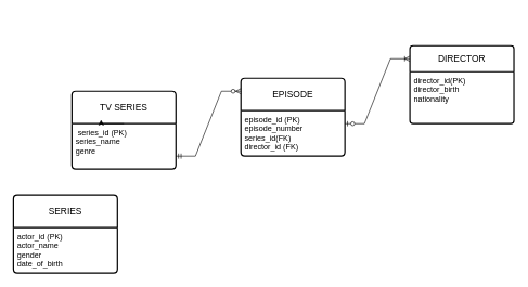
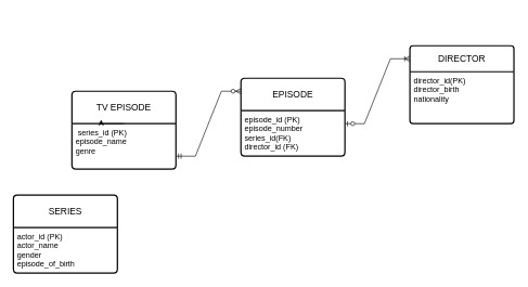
  <mxCell id="0" />
  <mxCell id="1" parent="0" />
- <mxCell id="2" value="TV SERIES" style="swimlane;childLayout=stackLayout;horizontal=1;startSize=50;horizontalStack=0;rounded=1;fontSize=14;fontStyle=0;strokeWidth=2;resizeParent=0;resizeLast=1;shadow=0;dashed=0;align=center;arcSize=4;whiteSpace=wrap;html=1;" vertex="1" parent="1"><mxGeometry x="110" y="140" width="160" height="120" as="geometry" /></mxCell>
- <mxCell id="3" value="&amp;nbsp;series_id (PK)&lt;br&gt;series_name&lt;br&gt;genre" style="align=left;strokeColor=none;fillColor=none;spacingLeft=4;fontSize=12;verticalAlign=top;resizable=0;rotatable=0;part=1;html=1;" vertex="1" parent="2"><mxGeometry y="50" width="160" height="70" as="geometry" /></mxCell>
+ <mxCell id="2" value="TV EPISODE" style="swimlane;childLayout=stackLayout;horizontal=1;startSize=50;horizontalStack=0;rounded=1;fontSize=14;fontStyle=0;strokeWidth=2;resizeParent=0;resizeLast=1;shadow=0;dashed=0;align=center;arcSize=4;whiteSpace=wrap;html=1;" vertex="1" parent="1"><mxGeometry x="110" y="140" width="160" height="120" as="geometry" /></mxCell>
+ <mxCell id="3" value="&amp;nbsp;series_id (PK)&lt;br&gt;episode_name&lt;br&gt;genre" style="align=left;strokeColor=none;fillColor=none;spacingLeft=4;fontSize=12;verticalAlign=top;resizable=0;rotatable=0;part=1;html=1;" vertex="1" parent="2"><mxGeometry y="50" width="160" height="70" as="geometry" /></mxCell>
  <mxCell id="4" style="edgeStyle=orthogonalEdgeStyle;rounded=0;orthogonalLoop=1;jettySize=auto;html=1;exitX=0.5;exitY=0;exitDx=0;exitDy=0;entryX=0.281;entryY=-0.086;entryDx=0;entryDy=0;entryPerimeter=0;" edge="1" parent="2" source="3" target="3"><mxGeometry relative="1" as="geometry" /></mxCell>
  <mxCell id="5" value="EPISODE" style="swimlane;childLayout=stackLayout;horizontal=1;startSize=50;horizontalStack=0;rounded=1;fontSize=14;fontStyle=0;strokeWidth=2;resizeParent=0;resizeLast=1;shadow=0;dashed=0;align=center;arcSize=4;whiteSpace=wrap;html=1;" vertex="1" parent="1"><mxGeometry x="370" y="120" width="160" height="120" as="geometry" /></mxCell>
  <mxCell id="6" value="episode_id (PK)&lt;br&gt;episode_number&lt;br&gt;series_id(FK)&lt;br&gt;director_id (FK)" style="align=left;strokeColor=none;fillColor=none;spacingLeft=4;fontSize=12;verticalAlign=top;resizable=0;rotatable=0;part=1;html=1;" vertex="1" parent="5"><mxGeometry y="50" width="160" height="70" as="geometry" /></mxCell>
  <mxCell id="7" value="SERIES" style="swimlane;childLayout=stackLayout;horizontal=1;startSize=50;horizontalStack=0;rounded=1;fontSize=14;fontStyle=0;strokeWidth=2;resizeParent=0;resizeLast=1;shadow=0;dashed=0;align=center;arcSize=4;whiteSpace=wrap;html=1;" vertex="1" parent="1"><mxGeometry x="20" y="300" width="160" height="120" as="geometry" /></mxCell>
- <mxCell id="8" value="actor_id (PK)&lt;br&gt;actor_name&lt;br&gt;gender&lt;br&gt;date_of_birth" style="align=left;strokeColor=none;fillColor=none;spacingLeft=4;fontSize=12;verticalAlign=top;resizable=0;rotatable=0;part=1;html=1;" vertex="1" parent="7"><mxGeometry y="50" width="160" height="70" as="geometry" /></mxCell>
+ <mxCell id="8" value="actor_id (PK)&lt;br&gt;actor_name&lt;br&gt;gender&lt;br&gt;episode_of_birth" style="align=left;strokeColor=none;fillColor=none;spacingLeft=4;fontSize=12;verticalAlign=top;resizable=0;rotatable=0;part=1;html=1;" vertex="1" parent="7"><mxGeometry y="50" width="160" height="70" as="geometry" /></mxCell>
  <mxCell id="9" value="DIRECTOR" style="swimlane;childLayout=stackLayout;horizontal=1;startSize=40;horizontalStack=0;rounded=1;fontSize=14;fontStyle=0;strokeWidth=2;resizeParent=0;resizeLast=1;shadow=0;dashed=0;align=center;arcSize=4;whiteSpace=wrap;html=1;" vertex="1" parent="1"><mxGeometry x="630" y="70" width="160" height="120" as="geometry" /></mxCell>
  <mxCell id="10" value="director_id(PK)&lt;br&gt;director_birth&lt;br&gt;nationality" style="align=left;strokeColor=none;fillColor=none;spacingLeft=4;fontSize=12;verticalAlign=top;resizable=0;rotatable=0;part=1;html=1;" vertex="1" parent="9"><mxGeometry y="40" width="160" height="80" as="geometry" /></mxCell>
  <mxCell id="11" value="" style="edgeStyle=entityRelationEdgeStyle;fontSize=12;html=1;endArrow=ERoneToMany;startArrow=ERzeroToOne;rounded=0;" edge="1" parent="1"><mxGeometry width="100" height="100" relative="1" as="geometry"><mxPoint x="530" y="190" as="sourcePoint" /><mxPoint x="630" y="90" as="targetPoint" /><Array as="points"><mxPoint x="460" y="20" /></Array></mxGeometry></mxCell>
  <mxCell id="12" value="" style="edgeStyle=entityRelationEdgeStyle;fontSize=12;html=1;endArrow=ERzeroToMany;startArrow=ERmandOne;rounded=0;" edge="1" parent="1"><mxGeometry width="100" height="100" relative="1" as="geometry"><mxPoint x="270" y="240" as="sourcePoint" /><mxPoint x="370" y="140" as="targetPoint" /><Array as="points"><mxPoint x="390" y="180" /><mxPoint x="330" y="170" /></Array></mxGeometry></mxCell>
